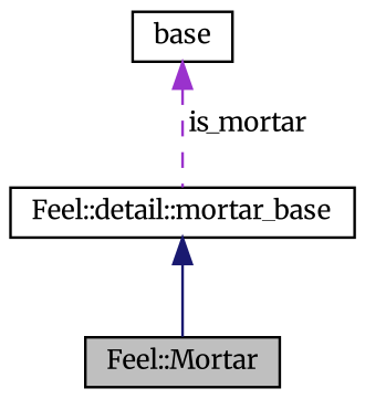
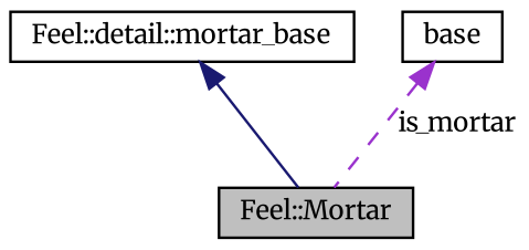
  digraph {
    fontname=Merriweather
    node [color=black fillcolor=white fontname=Merriweather fontsize=10 shape=record style=filled]
    edge [dir=back fontname=Merriweather fontsize=10 labelfontname=Helvetica labelfontsize=10]
    n1 [fillcolor=grey75 fontcolor=black height=0.2 label="Feel::Mortar" width=0.4]
    n2 [height=0.2 label="Feel::detail::mortar_base" width=0.4]
    n3 [height=0.2 label=base width=0.4]
    n2 -> n1 [color=midnightblue style=solid]
-   n3 -> n2 [color=darkorchid3 label=" is_mortar" style=dashed]
+   n3 -> n1 [color=darkorchid3 label=" is_mortar" style=dashed]
  }
